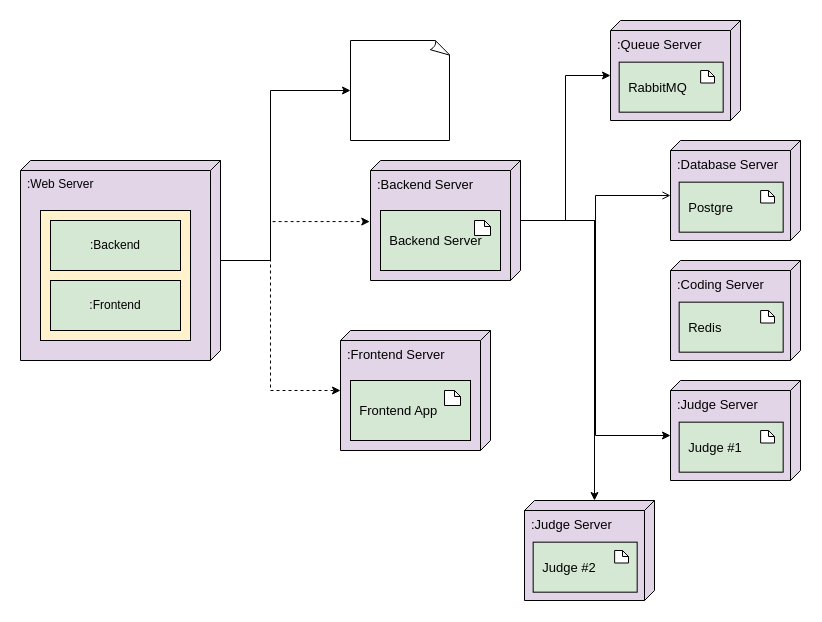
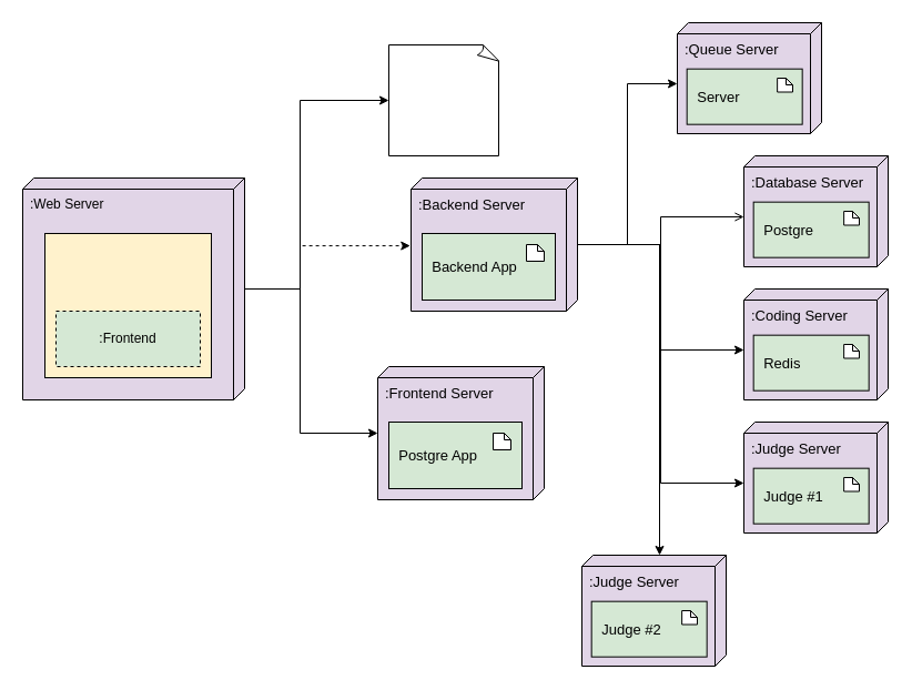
  <mxCell id="0" />
  <mxCell id="1" parent="0" />
  <mxCell id="2" value="" style="group" parent="1" vertex="1" connectable="0"><mxGeometry x="20" y="160" width="200" height="200" as="geometry" /></mxCell>
  <mxCell id="3" value=":Web Server" style="verticalAlign=top;align=left;shape=cube;size=10;direction=south;fontStyle=0;html=1;boundedLbl=1;spacingLeft=5;fillColor=#e1d5e7;strokeColor=#000000;" parent="2" vertex="1"><mxGeometry width="200" height="200" as="geometry" /></mxCell>
  <mxCell id="4" value="" style="rounded=0;whiteSpace=wrap;html=1;fillColor=#fff2cc;strokeColor=#000000;" parent="2" vertex="1"><mxGeometry x="20" y="50" width="150" height="130" as="geometry" /></mxCell>
- <mxCell id="5" value=":Backend" style="rounded=0;whiteSpace=wrap;html=1;fillColor=#d5e8d4;strokeColor=#000000;" parent="2" vertex="1"><mxGeometry x="30" y="60" width="130" height="50" as="geometry" /></mxCell>
- <mxCell id="6" value=":Frontend" style="rounded=0;whiteSpace=wrap;html=1;fillColor=#d5e8d4;strokeColor=#000000;" parent="2" vertex="1"><mxGeometry x="30" y="120" width="130" height="50" as="geometry" /></mxCell>
+ <mxCell id="6" value=":Frontend" style="rounded=0;whiteSpace=wrap;html=1;fillColor=#d5e8d4;strokeColor=#000000;dashed=1;" parent="2" vertex="1"><mxGeometry x="30" y="120" width="130" height="50" as="geometry" /></mxCell>
  <mxCell id="7" style="edgeStyle=orthogonalEdgeStyle;rounded=0;orthogonalLoop=1;jettySize=auto;html=1;entryX=0;entryY=0.5;entryDx=0;entryDy=0;entryPerimeter=0;" parent="1" source="3" target="45" edge="1"><mxGeometry relative="1" as="geometry"><mxPoint x="320" y="80" as="targetPoint" /><Array as="points"><mxPoint x="270" y="260" /><mxPoint x="270" y="90" /></Array></mxGeometry></mxCell>
  <mxCell id="8" value="" style="group" parent="1" vertex="1" connectable="0"><mxGeometry x="370" y="160" width="150" height="120" as="geometry" /></mxCell>
  <mxCell id="9" value=":Backend Server" style="verticalAlign=top;align=left;shape=cube;size=10;direction=south;fontStyle=0;html=1;boundedLbl=1;spacingLeft=5;fontSize=13;fillColor=#e1d5e7;strokeColor=#000000;" parent="8" vertex="1"><mxGeometry width="150" height="120" as="geometry" /></mxCell>
- <mxCell id="10" value="&amp;nbsp; Backend Server" style="rounded=0;whiteSpace=wrap;html=1;fontSize=13;align=left;fillColor=#d5e8d4;strokeColor=#000000;" parent="8" vertex="1"><mxGeometry x="10" y="50" width="120" height="60" as="geometry" /></mxCell>
+ <mxCell id="10" value="&amp;nbsp; Backend App" style="rounded=0;whiteSpace=wrap;html=1;fontSize=13;align=left;fillColor=#d5e8d4;strokeColor=#000000;" parent="8" vertex="1"><mxGeometry x="10" y="50" width="120" height="60" as="geometry" /></mxCell>
  <mxCell id="11" value="" style="shape=note;whiteSpace=wrap;html=1;backgroundOutline=1;darkOpacity=0.05;fontSize=13;size=6;" parent="8" vertex="1"><mxGeometry x="104" y="60" width="16" height="15" as="geometry" /></mxCell>
  <mxCell id="12" style="edgeStyle=orthogonalEdgeStyle;rounded=0;orthogonalLoop=1;jettySize=auto;html=1;exitX=0.5;exitY=1;exitDx=0;exitDy=0;exitPerimeter=0;fontSize=13;" parent="8" source="11" target="11" edge="1"><mxGeometry relative="1" as="geometry" /></mxCell>
  <mxCell id="13" style="edgeStyle=orthogonalEdgeStyle;rounded=0;orthogonalLoop=1;jettySize=auto;html=1;exitX=0;exitY=0;exitDx=95;exitDy=0;exitPerimeter=0;entryX=0.509;entryY=1.005;entryDx=0;entryDy=0;entryPerimeter=0;fontSize=13;dashed=1;" parent="1" source="3" target="9" edge="1"><mxGeometry relative="1" as="geometry"><Array as="points"><mxPoint x="220" y="260" /><mxPoint x="270" y="260" /><mxPoint x="270" y="221" /></Array></mxGeometry></mxCell>
  <mxCell id="14" value="" style="group" parent="1" vertex="1" connectable="0"><mxGeometry x="340" y="330" width="150" height="120" as="geometry" /></mxCell>
  <mxCell id="15" value=":Frontend Server" style="verticalAlign=top;align=left;shape=cube;size=10;direction=south;fontStyle=0;html=1;boundedLbl=1;spacingLeft=5;fontSize=13;fillColor=#e1d5e7;strokeColor=#000000;" parent="14" vertex="1"><mxGeometry width="150" height="120" as="geometry" /></mxCell>
- <mxCell id="16" value="&amp;nbsp; Frontend App" style="rounded=0;whiteSpace=wrap;html=1;fontSize=13;align=left;fillColor=#d5e8d4;strokeColor=#000000;" parent="14" vertex="1"><mxGeometry x="10" y="50" width="120" height="60" as="geometry" /></mxCell>
+ <mxCell id="16" value="&amp;nbsp; Postgre App" style="rounded=0;whiteSpace=wrap;html=1;fontSize=13;align=left;fillColor=#d5e8d4;strokeColor=#000000;" parent="14" vertex="1"><mxGeometry x="10" y="50" width="120" height="60" as="geometry" /></mxCell>
  <mxCell id="17" value="" style="shape=note;whiteSpace=wrap;html=1;backgroundOutline=1;darkOpacity=0.05;fontSize=13;size=6;" parent="14" vertex="1"><mxGeometry x="104" y="60" width="16" height="15" as="geometry" /></mxCell>
  <mxCell id="18" style="edgeStyle=orthogonalEdgeStyle;rounded=0;orthogonalLoop=1;jettySize=auto;html=1;exitX=0.5;exitY=1;exitDx=0;exitDy=0;exitPerimeter=0;fontSize=13;" parent="14" source="17" target="17" edge="1"><mxGeometry relative="1" as="geometry" /></mxCell>
- <mxCell id="19" style="edgeStyle=orthogonalEdgeStyle;rounded=0;orthogonalLoop=1;jettySize=auto;html=1;fontSize=13;dashed=1;" parent="1" source="3" target="15" edge="1"><mxGeometry relative="1" as="geometry"><Array as="points"><mxPoint x="270" y="260" /><mxPoint x="270" y="390" /></Array></mxGeometry></mxCell>
+ <mxCell id="19" style="edgeStyle=orthogonalEdgeStyle;rounded=0;orthogonalLoop=1;jettySize=auto;html=1;fontSize=13;" parent="1" source="3" target="15" edge="1"><mxGeometry relative="1" as="geometry"><Array as="points"><mxPoint x="270" y="260" /><mxPoint x="270" y="390" /></Array></mxGeometry></mxCell>
  <mxCell id="20" value="" style="group" parent="1" vertex="1" connectable="0"><mxGeometry x="610" y="20" width="130" height="100" as="geometry" /></mxCell>
  <mxCell id="21" value=":Queue Server" style="verticalAlign=top;align=left;shape=cube;size=10;direction=south;fontStyle=0;html=1;boundedLbl=1;spacingLeft=5;fontSize=13;fillColor=#e1d5e7;strokeColor=#000000;" parent="20" vertex="1"><mxGeometry width="130" height="100" as="geometry" /></mxCell>
- <mxCell id="22" value="&amp;nbsp; RabbitMQ" style="rounded=0;whiteSpace=wrap;html=1;fontSize=13;align=left;fillColor=#d5e8d4;strokeColor=#000000;" parent="20" vertex="1"><mxGeometry x="8.667" y="41.667" width="104" height="50" as="geometry" /></mxCell>
+ <mxCell id="22" value="&amp;nbsp; Server" style="rounded=0;whiteSpace=wrap;html=1;fontSize=13;align=left;fillColor=#d5e8d4;strokeColor=#000000;" parent="20" vertex="1"><mxGeometry x="8.667" y="41.667" width="104" height="50" as="geometry" /></mxCell>
  <mxCell id="23" value="" style="shape=note;whiteSpace=wrap;html=1;backgroundOutline=1;darkOpacity=0.05;fontSize=13;size=6;" parent="20" vertex="1"><mxGeometry x="90.133" y="50" width="13.867" height="12.5" as="geometry" /></mxCell>
  <mxCell id="24" value="" style="group" parent="1" vertex="1" connectable="0"><mxGeometry x="670" y="140" width="130" height="100" as="geometry" /></mxCell>
  <mxCell id="25" value=":Database Server" style="verticalAlign=top;align=left;shape=cube;size=10;direction=south;fontStyle=0;html=1;boundedLbl=1;spacingLeft=5;fontSize=13;fillColor=#e1d5e7;strokeColor=#000000;" parent="24" vertex="1"><mxGeometry width="130" height="100" as="geometry" /></mxCell>
  <mxCell id="26" value="&amp;nbsp; Postgre" style="rounded=0;whiteSpace=wrap;html=1;fontSize=13;align=left;fillColor=#d5e8d4;strokeColor=#000000;" parent="24" vertex="1"><mxGeometry x="8.667" y="41.667" width="104" height="50" as="geometry" /></mxCell>
  <mxCell id="27" value="" style="shape=note;whiteSpace=wrap;html=1;backgroundOutline=1;darkOpacity=0.05;fontSize=13;size=6;" parent="24" vertex="1"><mxGeometry x="90.133" y="50" width="13.867" height="12.5" as="geometry" /></mxCell>
  <mxCell id="28" value="" style="group" parent="1" vertex="1" connectable="0"><mxGeometry x="670" y="380" width="130" height="100" as="geometry" /></mxCell>
  <mxCell id="29" value=":Judge Server" style="verticalAlign=top;align=left;shape=cube;size=10;direction=south;fontStyle=0;html=1;boundedLbl=1;spacingLeft=5;fontSize=13;fillColor=#e1d5e7;strokeColor=#000000;" parent="28" vertex="1"><mxGeometry width="130" height="100" as="geometry" /></mxCell>
  <mxCell id="30" value="&amp;nbsp; Judge #1" style="rounded=0;whiteSpace=wrap;html=1;fontSize=13;align=left;fillColor=#d5e8d4;strokeColor=#000000;" parent="28" vertex="1"><mxGeometry x="8.667" y="41.667" width="104" height="50" as="geometry" /></mxCell>
  <mxCell id="31" value="" style="shape=note;whiteSpace=wrap;html=1;backgroundOutline=1;darkOpacity=0.05;fontSize=13;size=6;" parent="28" vertex="1"><mxGeometry x="90.133" y="50" width="13.867" height="12.5" as="geometry" /></mxCell>
  <mxCell id="32" value="" style="group" parent="1" vertex="1" connectable="0"><mxGeometry x="670" y="260" width="130" height="100" as="geometry" /></mxCell>
  <mxCell id="33" value=":Coding Server" style="verticalAlign=top;align=left;shape=cube;size=10;direction=south;fontStyle=0;html=1;boundedLbl=1;spacingLeft=5;fontSize=13;fillColor=#e1d5e7;strokeColor=#000000;" parent="32" vertex="1"><mxGeometry width="130" height="100" as="geometry" /></mxCell>
  <mxCell id="34" value="&amp;nbsp; Redis" style="rounded=0;whiteSpace=wrap;html=1;fontSize=13;align=left;fillColor=#d5e8d4;strokeColor=#000000;" parent="32" vertex="1"><mxGeometry x="8.667" y="41.667" width="104" height="50" as="geometry" /></mxCell>
  <mxCell id="35" value="" style="shape=note;whiteSpace=wrap;html=1;backgroundOutline=1;darkOpacity=0.05;fontSize=13;size=6;" parent="32" vertex="1"><mxGeometry x="90.133" y="50" width="13.867" height="12.5" as="geometry" /></mxCell>
  <mxCell id="36" value="" style="group" parent="1" vertex="1" connectable="0"><mxGeometry x="524" y="500" width="130" height="100" as="geometry" /></mxCell>
  <mxCell id="37" value=":Judge Server" style="verticalAlign=top;align=left;shape=cube;size=10;direction=south;fontStyle=0;html=1;boundedLbl=1;spacingLeft=5;fontSize=13;fillColor=#e1d5e7;strokeColor=#000000;" parent="36" vertex="1"><mxGeometry width="130" height="100" as="geometry" /></mxCell>
  <mxCell id="38" value="&amp;nbsp; Judge #2" style="rounded=0;whiteSpace=wrap;html=1;fontSize=13;align=left;fillColor=#d5e8d4;strokeColor=#000000;" parent="36" vertex="1"><mxGeometry x="8.667" y="41.667" width="104" height="50" as="geometry" /></mxCell>
  <mxCell id="39" value="" style="shape=note;whiteSpace=wrap;html=1;backgroundOutline=1;darkOpacity=0.05;fontSize=13;size=6;" parent="36" vertex="1"><mxGeometry x="90.133" y="50" width="13.867" height="12.5" as="geometry" /></mxCell>
  <mxCell id="40" style="edgeStyle=orthogonalEdgeStyle;rounded=0;orthogonalLoop=1;jettySize=auto;html=1;entryX=0;entryY=0;entryDx=55;entryDy=130;entryPerimeter=0;fontSize=13;" parent="1" source="9" target="21" edge="1"><mxGeometry relative="1" as="geometry" /></mxCell>
  <mxCell id="41" style="edgeStyle=orthogonalEdgeStyle;rounded=0;orthogonalLoop=1;jettySize=auto;html=1;entryX=0;entryY=0;entryDx=55;entryDy=130;entryPerimeter=0;fontSize=13;endArrow=open;" parent="1" source="9" target="25" edge="1"><mxGeometry relative="1" as="geometry" /></mxCell>
+ <mxCell id="42" style="edgeStyle=orthogonalEdgeStyle;rounded=0;orthogonalLoop=1;jettySize=auto;html=1;entryX=0;entryY=0;entryDx=55;entryDy=130;entryPerimeter=0;fontSize=13;" parent="1" source="9" target="33" edge="1"><mxGeometry relative="1" as="geometry" /></mxCell>
  <mxCell id="43" style="edgeStyle=orthogonalEdgeStyle;rounded=0;orthogonalLoop=1;jettySize=auto;html=1;entryX=0;entryY=0;entryDx=55;entryDy=130;entryPerimeter=0;fontSize=13;" parent="1" source="9" target="29" edge="1"><mxGeometry relative="1" as="geometry" /></mxCell>
  <mxCell id="44" style="edgeStyle=orthogonalEdgeStyle;rounded=0;orthogonalLoop=1;jettySize=auto;html=1;entryX=0;entryY=0;entryDx=0;entryDy=60;entryPerimeter=0;fontSize=13;" parent="1" source="9" target="37" edge="1"><mxGeometry relative="1" as="geometry" /></mxCell>
  <mxCell id="45" value="" style="whiteSpace=wrap;html=1;shape=mxgraph.basic.document;fontSize=13;" parent="1" vertex="1"><mxGeometry x="350" y="40" width="100" height="100" as="geometry" /></mxCell>
